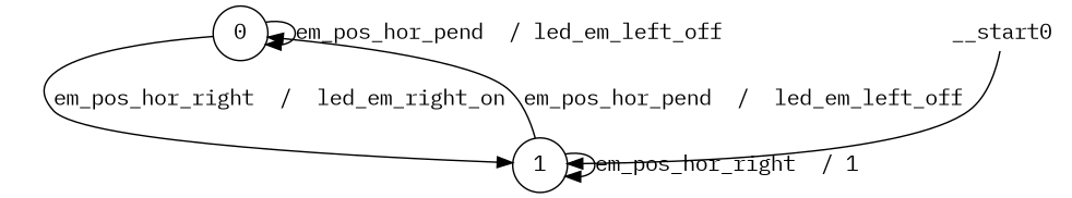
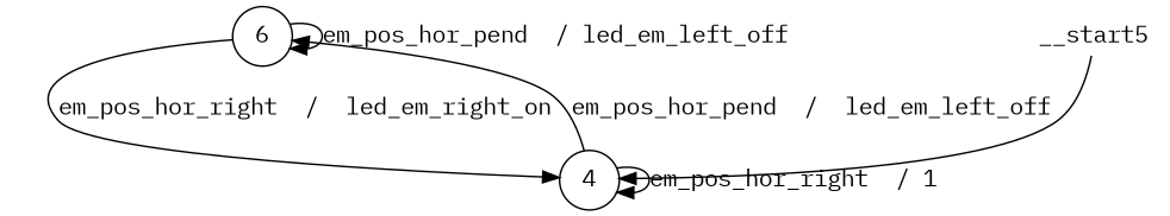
  digraph {
    fontname="IBM Plex Mono"
    node [fontname="IBM Plex Mono" shape=circle]
    edge [fontname="IBM Plex Mono"]
-   n1 [label=0]
-   n2 [label=1]
-   __start0 [height=0 shape=none width=0]
+   n1 [label=6]
+   n2 [label=4]
+   __start0 [height=0 shape=none width=0 label=__start5]
    n1 -> n1 [label="em_pos_hor_pend  / led_em_left_off"]
    n1 -> n2 [label="em_pos_hor_right  /  led_em_right_on"]
    n2 -> n1 [label="em_pos_hor_pend  /  led_em_left_off"]
    n2 -> n2 [label="em_pos_hor_right  / 1"]
    __start0 -> n2
  }
